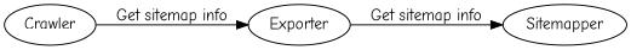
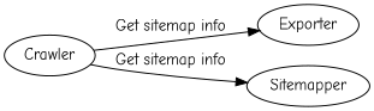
  digraph {
    fontname="Comic Neue"
    rankdir=LR
    node [fontname="Comic Neue"]
    edge [fontname="Comic Neue"]
    Crawler
    Exporter
    Sitemapper
    Crawler -> Exporter [label="Get sitemap info"]
-   Exporter -> Sitemapper [label="Get sitemap info"]
+   Crawler -> Sitemapper [label="Get sitemap info"]
  }
